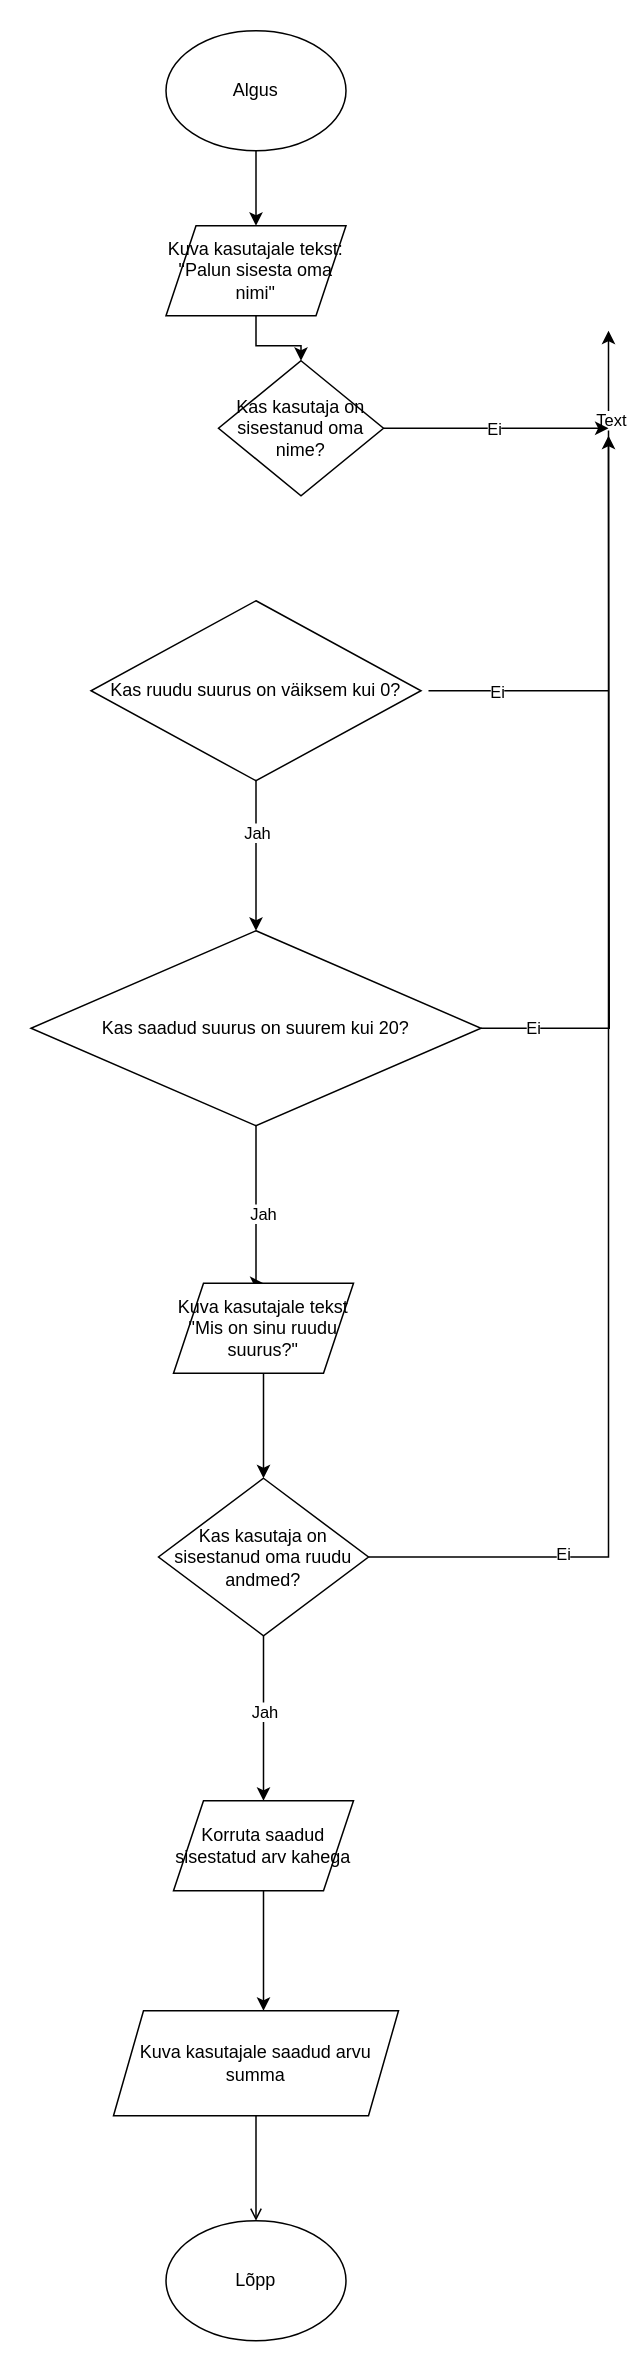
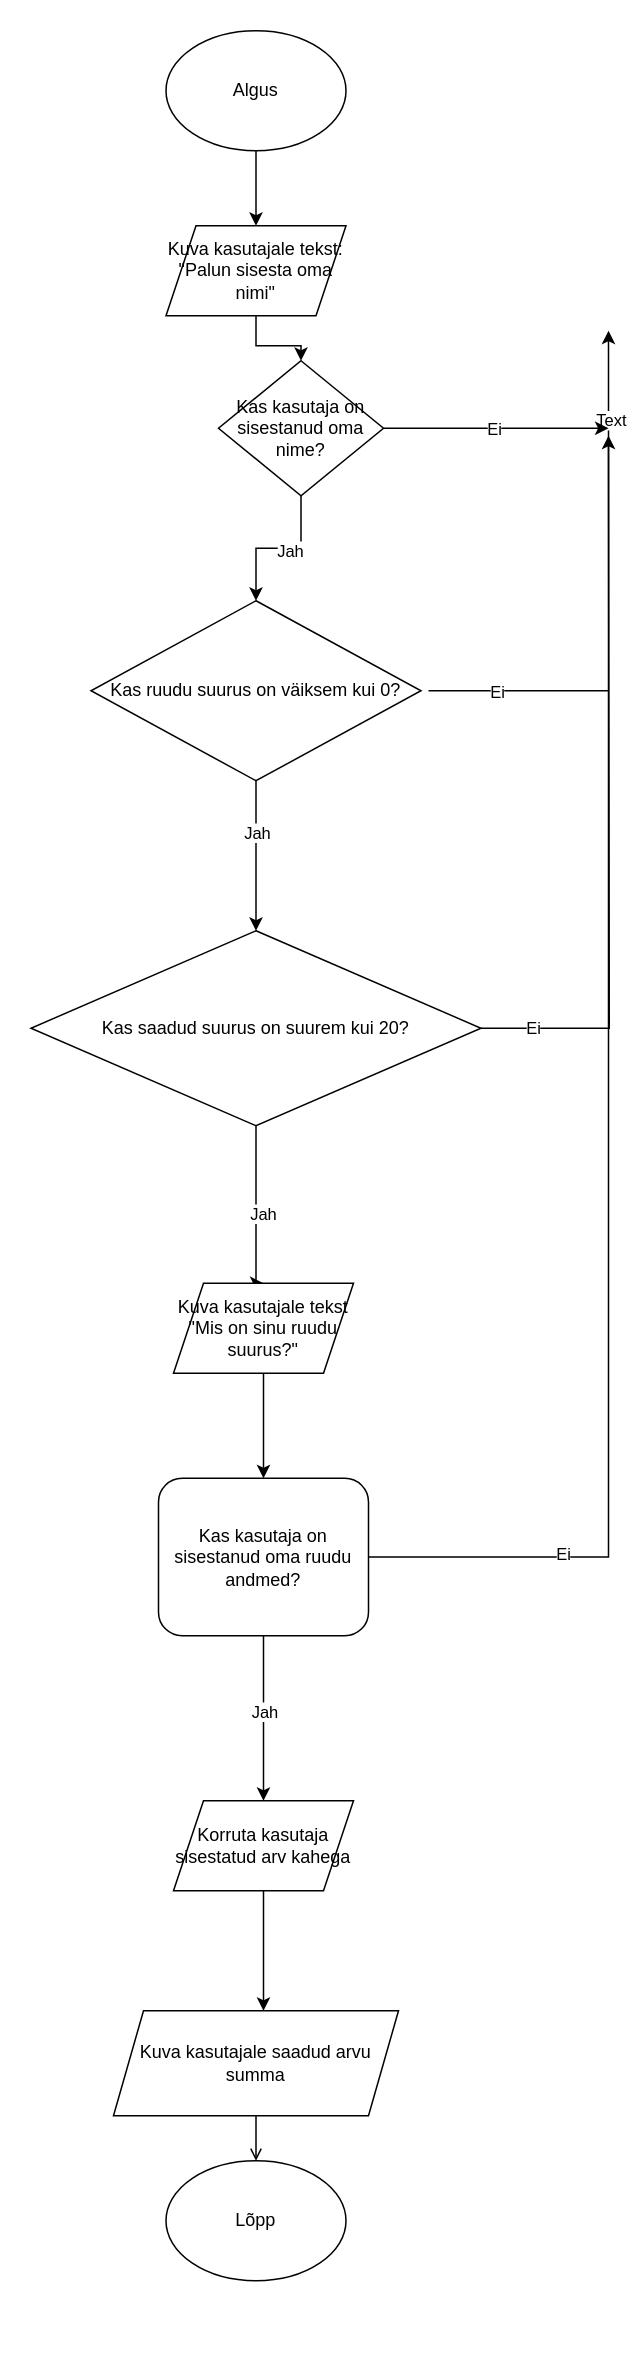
  <mxCell id="0" />
  <mxCell id="1" parent="0" />
  <mxCell id="2" value="" style="edgeStyle=orthogonalEdgeStyle;rounded=0;orthogonalLoop=1;jettySize=auto;html=1;" edge="1" parent="1" source="4" target="9"><mxGeometry relative="1" as="geometry" /></mxCell>
  <mxCell id="3" value="Jah" style="edgeLabel;html=1;align=center;verticalAlign=middle;resizable=0;points=[];" vertex="1" connectable="0" parent="2"><mxGeometry x="-0.32" relative="1" as="geometry"><mxPoint as="offset" /></mxGeometry></mxCell>
  <mxCell id="4" value="Kas ruudu suurus on väiksem kui 0?" style="rhombus;whiteSpace=wrap;html=1;" vertex="1" parent="1"><mxGeometry x="60" y="400" width="220" height="120" as="geometry" /></mxCell>
  <mxCell id="5" style="edgeStyle=orthogonalEdgeStyle;rounded=0;orthogonalLoop=1;jettySize=auto;html=1;" edge="1" parent="1" source="9"><mxGeometry relative="1" as="geometry"><mxPoint x="405" y="290" as="targetPoint" /></mxGeometry></mxCell>
  <mxCell id="6" value="Ei" style="edgeLabel;html=1;align=center;verticalAlign=middle;resizable=0;points=[];" vertex="1" connectable="0" parent="5"><mxGeometry x="-0.858" y="1" relative="1" as="geometry"><mxPoint as="offset" /></mxGeometry></mxCell>
  <mxCell id="7" value="" style="edgeStyle=orthogonalEdgeStyle;rounded=0;orthogonalLoop=1;jettySize=auto;html=1;" edge="1" parent="1" source="9"><mxGeometry relative="1" as="geometry"><mxPoint x="175" y="855" as="targetPoint" /><Array as="points"><mxPoint x="170" y="855" /></Array></mxGeometry></mxCell>
  <mxCell id="8" value="Jah" style="edgeLabel;html=1;align=center;verticalAlign=middle;resizable=0;points=[];" vertex="1" connectable="0" parent="7"><mxGeometry x="0.048" y="4" relative="1" as="geometry"><mxPoint as="offset" /></mxGeometry></mxCell>
  <mxCell id="9" value="Kas saadud suurus on suurem kui 20?" style="rhombus;whiteSpace=wrap;html=1;" vertex="1" parent="1"><mxGeometry x="20" y="620" width="300" height="130" as="geometry" /></mxCell>
  <mxCell id="10" value="" style="endArrow=none;html=1;rounded=0;" edge="1" parent="1"><mxGeometry width="50" height="50" relative="1" as="geometry"><mxPoint x="285" y="460" as="sourcePoint" /><mxPoint x="405" y="460" as="targetPoint" /></mxGeometry></mxCell>
  <mxCell id="11" value="Ei" style="edgeLabel;html=1;align=center;verticalAlign=middle;resizable=0;points=[];" vertex="1" connectable="0" parent="10"><mxGeometry x="-0.25" relative="1" as="geometry"><mxPoint as="offset" /></mxGeometry></mxCell>
  <mxCell id="12" value="" style="edgeStyle=orthogonalEdgeStyle;rounded=0;orthogonalLoop=1;jettySize=auto;html=1;" edge="1" parent="1" source="13" target="19"><mxGeometry relative="1" as="geometry" /></mxCell>
  <mxCell id="13" value="Kuva kasutajale tekst&lt;div&gt;&quot;Mis on sinu ruudu suurus?&quot;&lt;/div&gt;" style="shape=parallelogram;perimeter=parallelogramPerimeter;whiteSpace=wrap;html=1;fixedSize=1;" vertex="1" parent="1"><mxGeometry x="115" y="855" width="120" height="60" as="geometry" /></mxCell>
  <mxCell id="14" style="edgeStyle=orthogonalEdgeStyle;rounded=0;orthogonalLoop=1;jettySize=auto;html=1;" edge="1" parent="1" source="19"><mxGeometry relative="1" as="geometry"><mxPoint x="405" y="220" as="targetPoint" /><Array as="points"><mxPoint x="405" y="1038" /></Array></mxGeometry></mxCell>
  <mxCell id="15" value="Ei" style="edgeLabel;html=1;align=center;verticalAlign=middle;resizable=0;points=[];" vertex="1" connectable="0" parent="14"><mxGeometry x="-0.737" y="3" relative="1" as="geometry"><mxPoint y="1" as="offset" /></mxGeometry></mxCell>
  <mxCell id="16" value="Text" style="edgeLabel;html=1;align=center;verticalAlign=middle;resizable=0;points=[];" vertex="1" connectable="0" parent="14"><mxGeometry x="0.88" y="-1" relative="1" as="geometry"><mxPoint y="1" as="offset" /></mxGeometry></mxCell>
  <mxCell id="17" style="edgeStyle=orthogonalEdgeStyle;rounded=0;orthogonalLoop=1;jettySize=auto;html=1;" edge="1" parent="1" source="19"><mxGeometry relative="1" as="geometry"><mxPoint x="175" y="1200" as="targetPoint" /></mxGeometry></mxCell>
  <mxCell id="18" value="Jah" style="edgeLabel;html=1;align=center;verticalAlign=middle;resizable=0;points=[];" vertex="1" connectable="0" parent="17"><mxGeometry x="-0.091" relative="1" as="geometry"><mxPoint as="offset" /></mxGeometry></mxCell>
- <mxCell id="19" value="Kas kasutaja on sisestanud oma ruudu andmed?" style="rhombus;whiteSpace=wrap;html=1;" vertex="1" parent="1"><mxGeometry x="105" y="985" width="140" height="105" as="geometry" /></mxCell>
+ <mxCell id="19" value="Kas kasutaja on sisestanud oma ruudu andmed?" style="whiteSpace=wrap;html=1;rounded=1;" vertex="1" parent="1"><mxGeometry x="105" y="985" width="140" height="105" as="geometry" /></mxCell>
  <mxCell id="20" value="" style="edgeStyle=orthogonalEdgeStyle;rounded=0;orthogonalLoop=1;jettySize=auto;html=1;" edge="1" parent="1" source="21"><mxGeometry relative="1" as="geometry"><mxPoint x="175" y="1340" as="targetPoint" /></mxGeometry></mxCell>
- <mxCell id="21" value="Korruta saadud sisestatud arv kahega" style="shape=parallelogram;perimeter=parallelogramPerimeter;whiteSpace=wrap;html=1;fixedSize=1;" vertex="1" parent="1"><mxGeometry x="115" y="1200" width="120" height="60" as="geometry" /></mxCell>
+ <mxCell id="21" value="Korruta kasutaja sisestatud arv kahega" style="shape=parallelogram;perimeter=parallelogramPerimeter;whiteSpace=wrap;html=1;fixedSize=1;" vertex="1" parent="1"><mxGeometry x="115" y="1200" width="120" height="60" as="geometry" /></mxCell>
  <mxCell id="22" value="" style="edgeStyle=orthogonalEdgeStyle;rounded=0;orthogonalLoop=1;jettySize=auto;html=1;endArrow=open;" edge="1" parent="1" source="23" target="24"><mxGeometry relative="1" as="geometry" /></mxCell>
  <mxCell id="23" value="Kuva kasutajale saadud arvu summa" style="shape=parallelogram;perimeter=parallelogramPerimeter;whiteSpace=wrap;html=1;fixedSize=1;" vertex="1" parent="1"><mxGeometry x="75" y="1340" width="190" height="70" as="geometry" /></mxCell>
- <mxCell id="24" value="Lõpp" style="ellipse;whiteSpace=wrap;html=1;" vertex="1" parent="1"><mxGeometry x="110" y="1480" width="120" height="80" as="geometry" /></mxCell>
+ <mxCell id="24" value="Lõpp" style="ellipse;whiteSpace=wrap;html=1;" vertex="1" parent="1"><mxGeometry x="110" y="1440" width="120" height="80" as="geometry" /></mxCell>
  <mxCell id="25" value="" style="edgeStyle=orthogonalEdgeStyle;rounded=0;orthogonalLoop=1;jettySize=auto;html=1;" edge="1" parent="1" source="26" target="28"><mxGeometry relative="1" as="geometry" /></mxCell>
  <mxCell id="26" value="Algus" style="ellipse;whiteSpace=wrap;html=1;" vertex="1" parent="1"><mxGeometry x="110" y="20" width="120" height="80" as="geometry" /></mxCell>
  <mxCell id="27" value="" style="edgeStyle=orthogonalEdgeStyle;rounded=0;orthogonalLoop=1;jettySize=auto;html=1;" edge="1" parent="1" source="28" target="33"><mxGeometry relative="1" as="geometry" /></mxCell>
  <mxCell id="28" value="Kuva kasutajale tekst:&lt;div&gt;&quot;Palun sisesta oma nimi&quot;&lt;/div&gt;" style="shape=parallelogram;perimeter=parallelogramPerimeter;whiteSpace=wrap;html=1;fixedSize=1;" vertex="1" parent="1"><mxGeometry x="110" y="150" width="120" height="60" as="geometry" /></mxCell>
+ <mxCell id="29" value="" style="edgeStyle=orthogonalEdgeStyle;rounded=0;orthogonalLoop=1;jettySize=auto;html=1;" edge="1" parent="1" source="33" target="4"><mxGeometry relative="1" as="geometry" /></mxCell>
+ <mxCell id="30" value="Jah" style="edgeLabel;html=1;align=center;verticalAlign=middle;resizable=0;points=[];" vertex="1" connectable="0" parent="29"><mxGeometry x="-0.143" y="1" relative="1" as="geometry"><mxPoint as="offset" /></mxGeometry></mxCell>
  <mxCell id="31" style="edgeStyle=orthogonalEdgeStyle;rounded=0;orthogonalLoop=1;jettySize=auto;html=1;" edge="1" parent="1" source="33"><mxGeometry relative="1" as="geometry"><mxPoint x="405" y="285" as="targetPoint" /></mxGeometry></mxCell>
  <mxCell id="32" value="Ei" style="edgeLabel;html=1;align=center;verticalAlign=middle;resizable=0;points=[];" vertex="1" connectable="0" parent="31"><mxGeometry x="-0.033" relative="1" as="geometry"><mxPoint as="offset" /></mxGeometry></mxCell>
  <mxCell id="33" value="Kas kasutaja on sisestanud oma nime?" style="rhombus;whiteSpace=wrap;html=1;" vertex="1" parent="1"><mxGeometry x="145" y="240" width="110" height="90" as="geometry" /></mxCell>
